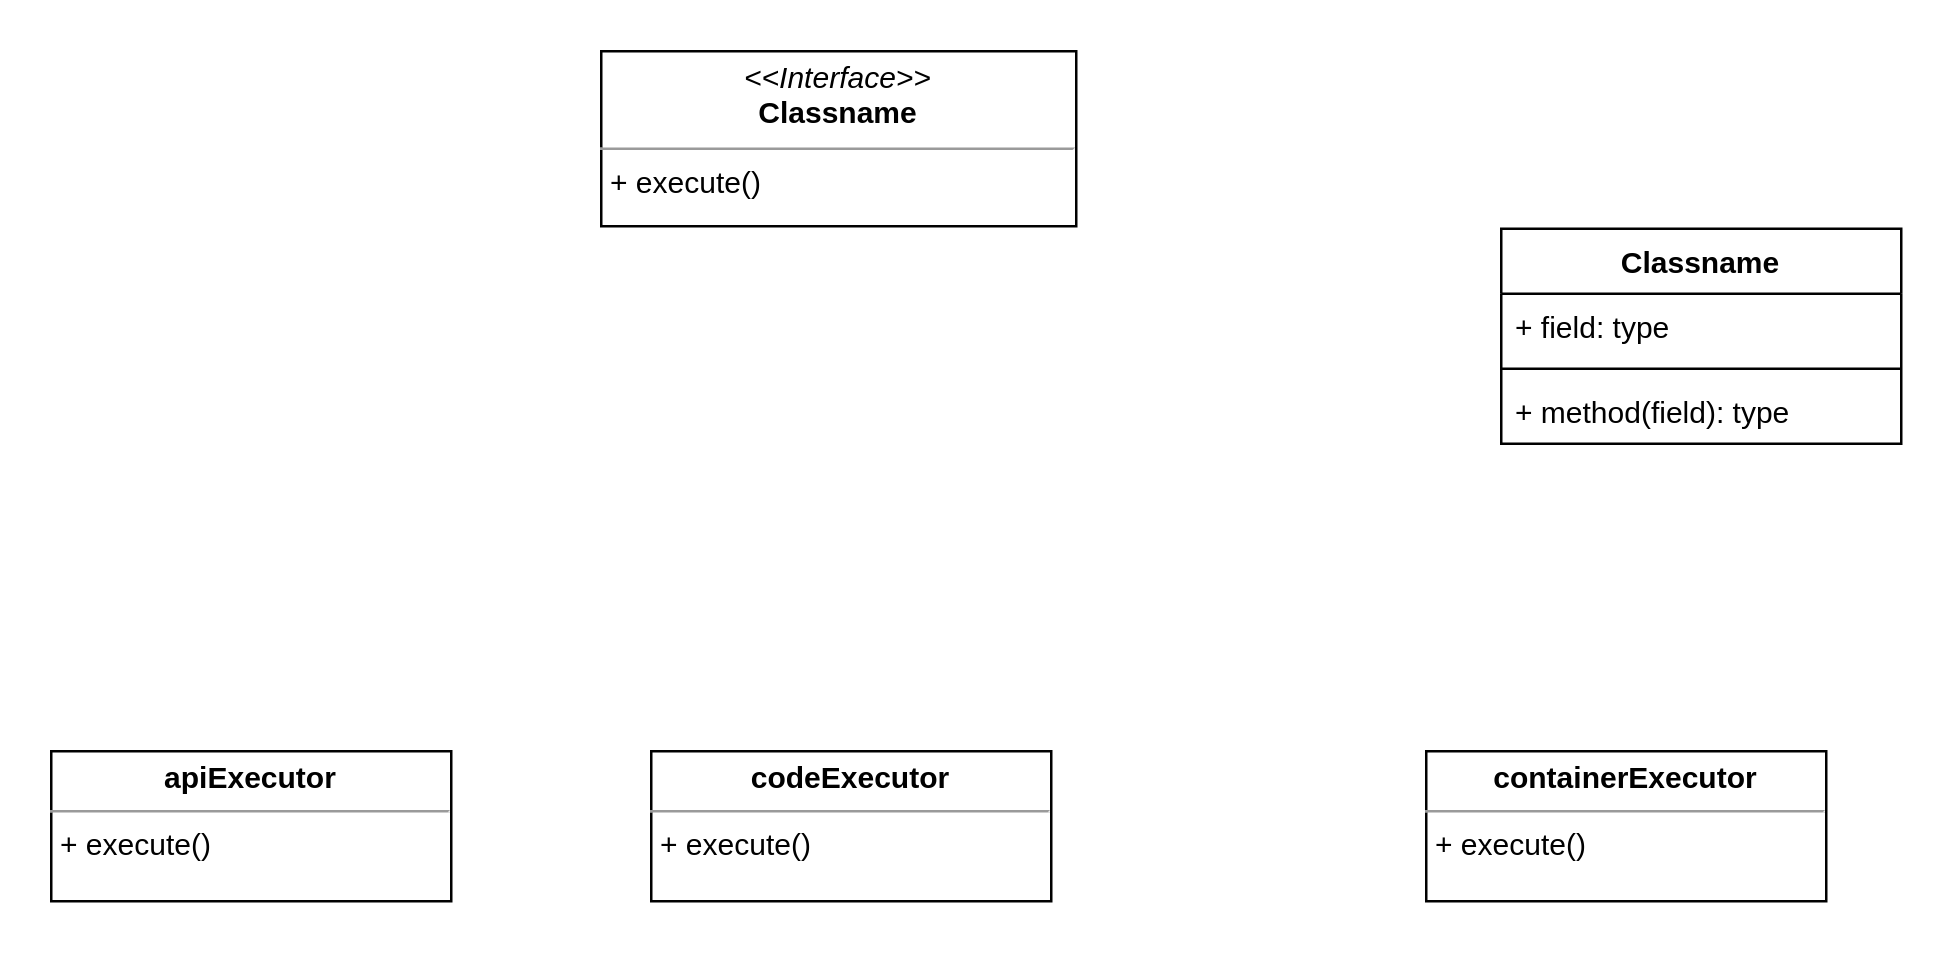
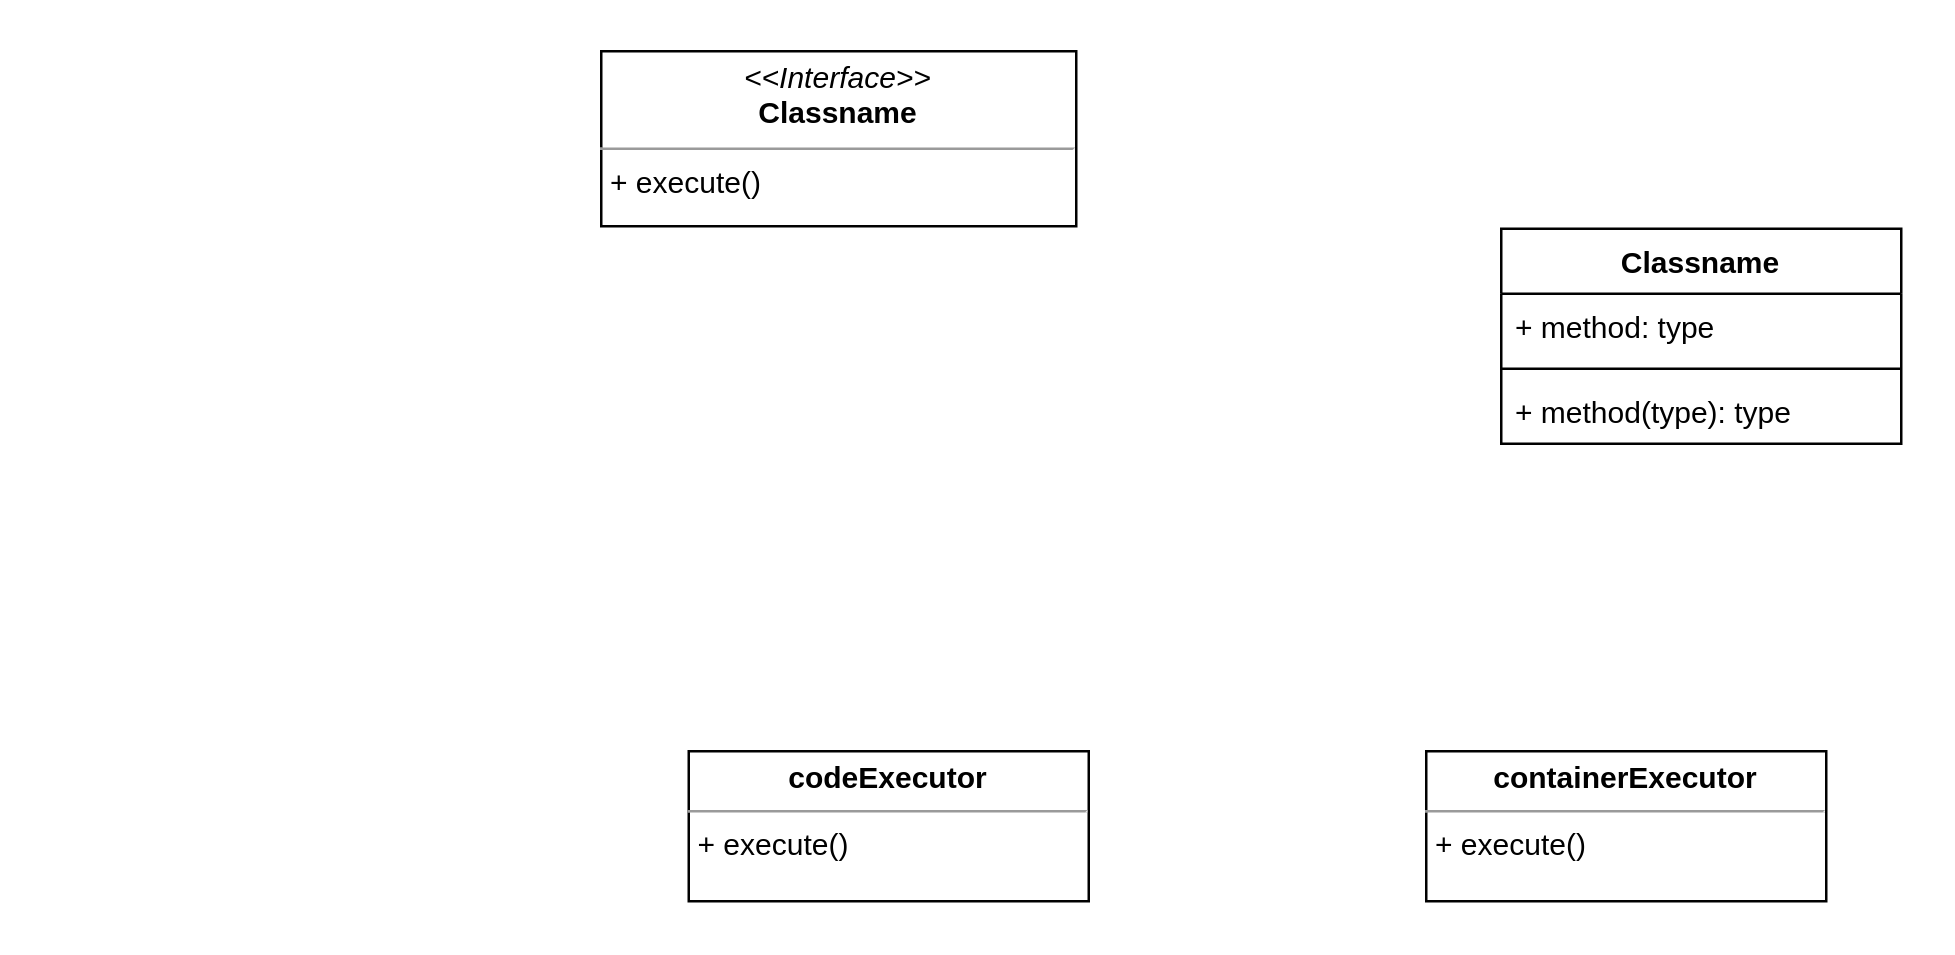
  <mxCell id="0" />
  <mxCell id="1" parent="0" />
- <mxCell id="2" value="&lt;p style=&quot;margin:0px;margin-top:4px;text-align:center;&quot;&gt;&lt;b&gt;apiExecutor&lt;/b&gt;&lt;/p&gt;&lt;hr size=&quot;1&quot;&gt;&lt;p style=&quot;margin:0px;margin-left:4px;&quot;&gt;+ execute()&lt;/p&gt;" style="verticalAlign=top;align=left;overflow=fill;fontSize=12;fontFamily=Helvetica;html=1;whiteSpace=wrap;" vertex="1" parent="1"><mxGeometry x="20" y="300" width="160" height="60" as="geometry" /></mxCell>
- <mxCell id="3" value="&lt;p style=&quot;margin:0px;margin-top:4px;text-align:center;&quot;&gt;&lt;b&gt;codeExecutor&lt;/b&gt;&lt;/p&gt;&lt;hr size=&quot;1&quot;&gt;&lt;p style=&quot;margin:0px;margin-left:4px;&quot;&gt;+ execute()&lt;/p&gt;" style="verticalAlign=top;align=left;overflow=fill;fontSize=12;fontFamily=Helvetica;html=1;whiteSpace=wrap;" vertex="1" parent="1"><mxGeometry x="260" y="300" width="160" height="60" as="geometry" /></mxCell>
+ <mxCell id="3" value="&lt;p style=&quot;margin:0px;margin-top:4px;text-align:center;&quot;&gt;&lt;b&gt;codeExecutor&lt;/b&gt;&lt;/p&gt;&lt;hr size=&quot;1&quot;&gt;&lt;p style=&quot;margin:0px;margin-left:4px;&quot;&gt;+ execute()&lt;/p&gt;" style="verticalAlign=top;align=left;overflow=fill;fontSize=12;fontFamily=Helvetica;html=1;whiteSpace=wrap;" vertex="1" parent="1"><mxGeometry x="275" y="300" width="160" height="60" as="geometry" /></mxCell>
  <mxCell id="4" value="Classname" style="swimlane;fontStyle=1;align=center;verticalAlign=top;childLayout=stackLayout;horizontal=1;startSize=26;horizontalStack=0;resizeParent=1;resizeParentMax=0;resizeLast=0;collapsible=1;marginBottom=0;whiteSpace=wrap;html=1;" vertex="1" parent="1"><mxGeometry x="600" y="91" width="160" height="86" as="geometry" /></mxCell>
- <mxCell id="5" value="+ field: type" style="text;strokeColor=none;fillColor=none;align=left;verticalAlign=top;spacingLeft=4;spacingRight=4;overflow=hidden;rotatable=0;points=[[0,0.5],[1,0.5]];portConstraint=eastwest;whiteSpace=wrap;html=1;" vertex="1" parent="4"><mxGeometry y="26" width="160" height="26" as="geometry" /></mxCell>
+ <mxCell id="5" value="+ method: type" style="text;strokeColor=none;fillColor=none;align=left;verticalAlign=top;spacingLeft=4;spacingRight=4;overflow=hidden;rotatable=0;points=[[0,0.5],[1,0.5]];portConstraint=eastwest;whiteSpace=wrap;html=1;" vertex="1" parent="4"><mxGeometry y="26" width="160" height="26" as="geometry" /></mxCell>
  <mxCell id="6" value="" style="line;strokeWidth=1;fillColor=none;align=left;verticalAlign=middle;spacingTop=-1;spacingLeft=3;spacingRight=3;rotatable=0;labelPosition=right;points=[];portConstraint=eastwest;strokeColor=inherit;" vertex="1" parent="4"><mxGeometry y="52" width="160" height="8" as="geometry" /></mxCell>
- <mxCell id="7" value="+ method(field): type" style="text;strokeColor=none;fillColor=none;align=left;verticalAlign=top;spacingLeft=4;spacingRight=4;overflow=hidden;rotatable=0;points=[[0,0.5],[1,0.5]];portConstraint=eastwest;whiteSpace=wrap;html=1;" vertex="1" parent="4"><mxGeometry y="60" width="160" height="26" as="geometry" /></mxCell>
+ <mxCell id="7" value="+ method(type): type" style="text;strokeColor=none;fillColor=none;align=left;verticalAlign=top;spacingLeft=4;spacingRight=4;overflow=hidden;rotatable=0;points=[[0,0.5],[1,0.5]];portConstraint=eastwest;whiteSpace=wrap;html=1;" vertex="1" parent="4"><mxGeometry y="60" width="160" height="26" as="geometry" /></mxCell>
  <mxCell id="8" value="&lt;p style=&quot;margin:0px;margin-top:4px;text-align:center;&quot;&gt;&lt;i&gt;&amp;lt;&amp;lt;Interface&amp;gt;&amp;gt;&lt;/i&gt;&lt;br&gt;&lt;b&gt;Classname&lt;/b&gt;&lt;/p&gt;&lt;hr size=&quot;1&quot;&gt;&lt;p style=&quot;margin:0px;margin-left:4px;&quot;&gt;+ execute()&lt;br&gt;&lt;/p&gt;" style="verticalAlign=top;align=left;overflow=fill;fontSize=12;fontFamily=Helvetica;html=1;whiteSpace=wrap;" vertex="1" parent="1"><mxGeometry x="240" y="20" width="190" height="70" as="geometry" /></mxCell>
  <mxCell id="9" value="&lt;p style=&quot;margin:0px;margin-top:4px;text-align:center;&quot;&gt;&lt;b&gt;containerExecutor&lt;/b&gt;&lt;/p&gt;&lt;hr size=&quot;1&quot;&gt;&lt;p style=&quot;margin:0px;margin-left:4px;&quot;&gt;+ execute()&lt;/p&gt;" style="verticalAlign=top;align=left;overflow=fill;fontSize=12;fontFamily=Helvetica;html=1;whiteSpace=wrap;" vertex="1" parent="1"><mxGeometry x="570" y="300" width="160" height="60" as="geometry" /></mxCell>
